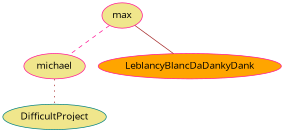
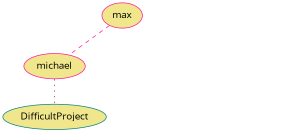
  strict graph {
    fontname="Open Sans"
    node [color=deeppink fillcolor=khaki fontname="Open Sans" style=filled]
    edge [color=brown fontname="Open Sans"]
    max
    michael
-   LeblancyBlancDaDankyDank [fillcolor=orange]
    DifficultProject [color=teal]
    max -- michael [color=deeppink style=dashed]
-   max -- LeblancyBlancDaDankyDank [style=solid]
    michael -- DifficultProject [style=dotted]
  }
